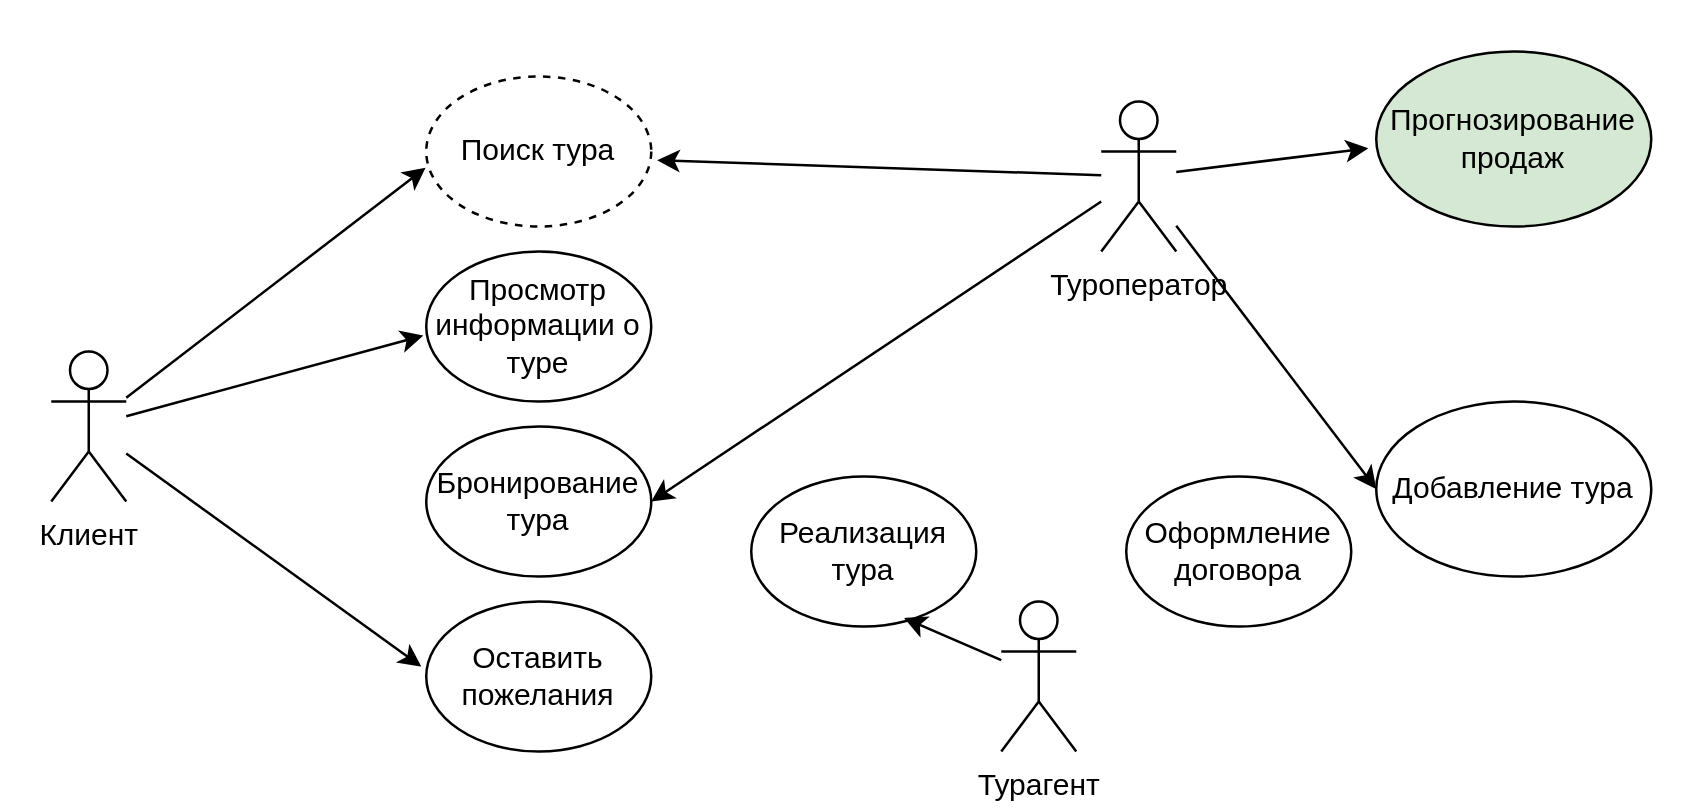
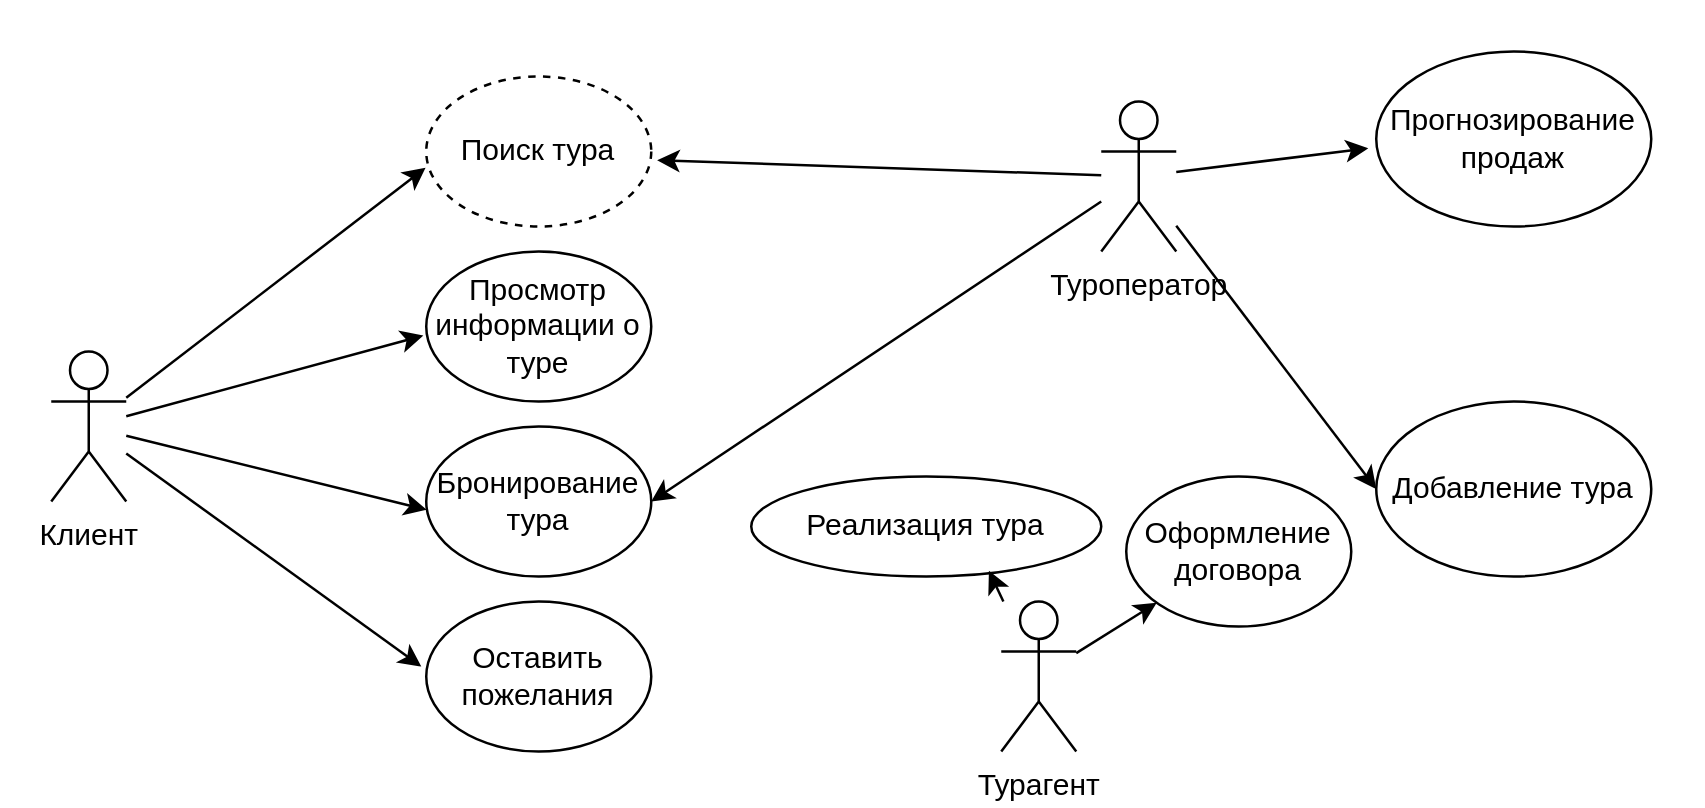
  <mxCell id="0" />
  <mxCell id="1" parent="0" />
  <mxCell id="2" value="Клиент" style="shape=umlActor;verticalLabelPosition=bottom;verticalAlign=top;html=1;outlineConnect=0;" vertex="1" parent="1"><mxGeometry x="20" y="140" width="30" height="60" as="geometry" /></mxCell>
  <mxCell id="3" value="Поиск тура" style="ellipse;whiteSpace=wrap;html=1;dashed=1;" vertex="1" parent="1"><mxGeometry x="170" y="30" width="90" height="60" as="geometry" /></mxCell>
  <mxCell id="4" value="Просмотр информации о туре" style="ellipse;whiteSpace=wrap;html=1;" vertex="1" parent="1"><mxGeometry x="170" y="100" width="90" height="60" as="geometry" /></mxCell>
  <mxCell id="5" value="Бронирование тура" style="ellipse;whiteSpace=wrap;html=1;" vertex="1" parent="1"><mxGeometry x="170" y="170" width="90" height="60" as="geometry" /></mxCell>
  <mxCell id="6" value="Оставить пожелания" style="ellipse;whiteSpace=wrap;html=1;" vertex="1" parent="1"><mxGeometry x="170" y="240" width="90" height="60" as="geometry" /></mxCell>
  <mxCell id="7" style="edgeStyle=none;rounded=0;orthogonalLoop=1;jettySize=auto;html=1;entryX=1;entryY=0.5;entryDx=0;entryDy=0;" edge="1" parent="1" source="9" target="5"><mxGeometry relative="1" as="geometry" /></mxCell>
  <mxCell id="8" style="edgeStyle=none;rounded=0;orthogonalLoop=1;jettySize=auto;html=1;entryX=0;entryY=0.5;entryDx=0;entryDy=0;" edge="1" parent="1" source="9" target="16"><mxGeometry relative="1" as="geometry" /></mxCell>
  <mxCell id="9" value="Туроператор" style="shape=umlActor;verticalLabelPosition=bottom;verticalAlign=top;html=1;outlineConnect=0;" vertex="1" parent="1"><mxGeometry x="440" y="40" width="30" height="60" as="geometry" /></mxCell>
  <mxCell id="10" style="edgeStyle=none;rounded=0;orthogonalLoop=1;jettySize=auto;html=1;entryX=-0.003;entryY=0.608;entryDx=0;entryDy=0;entryPerimeter=0;" edge="1" parent="1" source="2" target="3"><mxGeometry relative="1" as="geometry" /></mxCell>
  <mxCell id="11" style="edgeStyle=none;rounded=0;orthogonalLoop=1;jettySize=auto;html=1;entryX=-0.013;entryY=0.56;entryDx=0;entryDy=0;entryPerimeter=0;" edge="1" parent="1" source="2" target="4"><mxGeometry relative="1" as="geometry" /></mxCell>
+ <mxCell id="12" style="edgeStyle=none;rounded=0;orthogonalLoop=1;jettySize=auto;html=1;entryX=0.002;entryY=0.555;entryDx=0;entryDy=0;entryPerimeter=0;" edge="1" parent="1" source="2" target="5"><mxGeometry relative="1" as="geometry" /></mxCell>
  <mxCell id="13" style="edgeStyle=none;rounded=0;orthogonalLoop=1;jettySize=auto;html=1;entryX=-0.022;entryY=0.434;entryDx=0;entryDy=0;entryPerimeter=0;" edge="1" parent="1" source="2" target="6"><mxGeometry relative="1" as="geometry" /></mxCell>
  <mxCell id="14" style="edgeStyle=none;rounded=0;orthogonalLoop=1;jettySize=auto;html=1;entryX=1.026;entryY=0.558;entryDx=0;entryDy=0;entryPerimeter=0;" edge="1" parent="1" source="9" target="3"><mxGeometry relative="1" as="geometry" /></mxCell>
- <mxCell id="15" value="Прогнозирование продаж" style="ellipse;whiteSpace=wrap;html=1;fillColor=#d5e8d4;" vertex="1" parent="1"><mxGeometry x="550" y="20" width="110" height="70" as="geometry" /></mxCell>
+ <mxCell id="15" value="Прогнозирование продаж" style="ellipse;whiteSpace=wrap;html=1;" vertex="1" parent="1"><mxGeometry x="550" y="20" width="110" height="70" as="geometry" /></mxCell>
  <mxCell id="16" value="Добавление тура" style="ellipse;whiteSpace=wrap;html=1;" vertex="1" parent="1"><mxGeometry x="550" y="160" width="110" height="70" as="geometry" /></mxCell>
  <mxCell id="17" style="edgeStyle=none;rounded=0;orthogonalLoop=1;jettySize=auto;html=1;entryX=-0.029;entryY=0.553;entryDx=0;entryDy=0;entryPerimeter=0;" edge="1" parent="1" source="9" target="15"><mxGeometry relative="1" as="geometry" /></mxCell>
+ <mxCell id="18" style="edgeStyle=none;rounded=0;orthogonalLoop=1;jettySize=auto;html=1;" edge="1" parent="1" source="19" target="21"><mxGeometry relative="1" as="geometry" /></mxCell>
  <mxCell id="19" value="Турагент" style="shape=umlActor;verticalLabelPosition=bottom;verticalAlign=top;html=1;outlineConnect=0;" vertex="1" parent="1"><mxGeometry x="400" y="240" width="30" height="60" as="geometry" /></mxCell>
- <mxCell id="20" value="Реализация тура" style="ellipse;whiteSpace=wrap;html=1;" vertex="1" parent="1"><mxGeometry x="300" y="190" width="90" height="60" as="geometry" /></mxCell>
+ <mxCell id="20" value="Реализация тура" style="ellipse;whiteSpace=wrap;html=1;" vertex="1" parent="1"><mxGeometry x="300" y="190" width="140" height="40" as="geometry" /></mxCell>
  <mxCell id="21" value="Оформление договора" style="ellipse;whiteSpace=wrap;html=1;" vertex="1" parent="1"><mxGeometry x="450" y="190" width="90" height="60" as="geometry" /></mxCell>
  <mxCell id="22" style="edgeStyle=none;rounded=0;orthogonalLoop=1;jettySize=auto;html=1;entryX=0.679;entryY=0.943;entryDx=0;entryDy=0;entryPerimeter=0;" edge="1" parent="1" source="19" target="20"><mxGeometry relative="1" as="geometry" /></mxCell>
